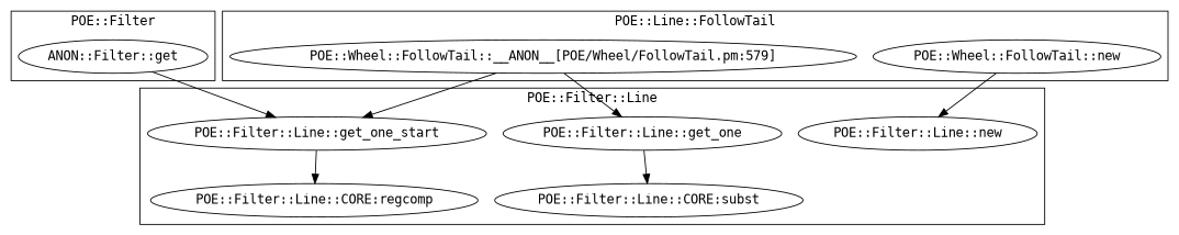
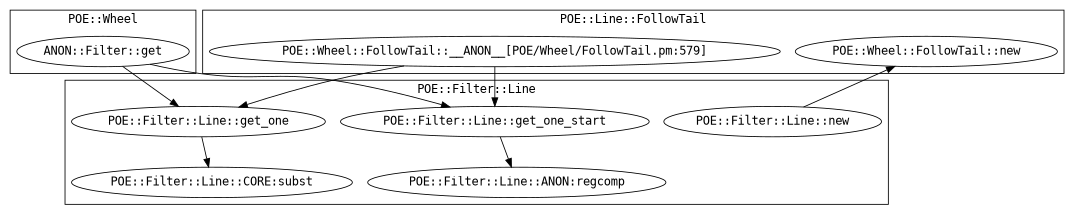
  digraph {
    fontname="DejaVu Sans Mono"
    node [fontname="DejaVu Sans Mono"]
    edge [fontname="DejaVu Sans Mono"]
    n1 [label="ANON::Filter::get"]
    "POE::Wheel::FollowTail::__ANON__[POE/Wheel/FollowTail.pm:579]"
    "POE::Wheel::FollowTail::new"
-   "POE::Filter::Line::CORE:regcomp"
+   "POE::Filter::Line::CORE:regcomp" [label="POE::Filter::Line::ANON:regcomp"]
    "POE::Filter::Line::get_one_start"
    "POE::Filter::Line::get_one"
    "POE::Filter::Line::new"
    "POE::Filter::Line::CORE:subst"
    subgraph cluster_1 {
-     label="POE::Filter"
+     label="POE::Wheel"
      n1
    }
    subgraph cluster_2 {
      label="POE::Line::FollowTail"
      "POE::Wheel::FollowTail::__ANON__[POE/Wheel/FollowTail.pm:579]"
      "POE::Wheel::FollowTail::new"
    }
    subgraph cluster_3 {
      label="POE::Filter::Line"
      "POE::Filter::Line::CORE:regcomp"
      "POE::Filter::Line::get_one_start"
      "POE::Filter::Line::get_one"
      "POE::Filter::Line::new"
      "POE::Filter::Line::CORE:subst"
    }
    n1 -> "POE::Filter::Line::get_one_start"
+   n1 -> "POE::Filter::Line::get_one"
    "POE::Wheel::FollowTail::__ANON__[POE/Wheel/FollowTail.pm:579]" -> "POE::Filter::Line::get_one_start"
    "POE::Wheel::FollowTail::__ANON__[POE/Wheel/FollowTail.pm:579]" -> "POE::Filter::Line::get_one"
-   "POE::Wheel::FollowTail::new" -> "POE::Filter::Line::new"
+   "POE::Filter::Line::new" -> "POE::Wheel::FollowTail::new"
    "POE::Filter::Line::get_one_start" -> "POE::Filter::Line::CORE:regcomp"
    "POE::Filter::Line::get_one" -> "POE::Filter::Line::CORE:subst"
  }
